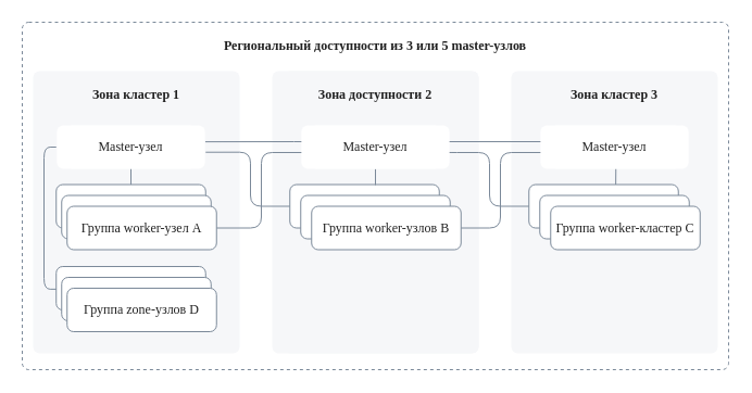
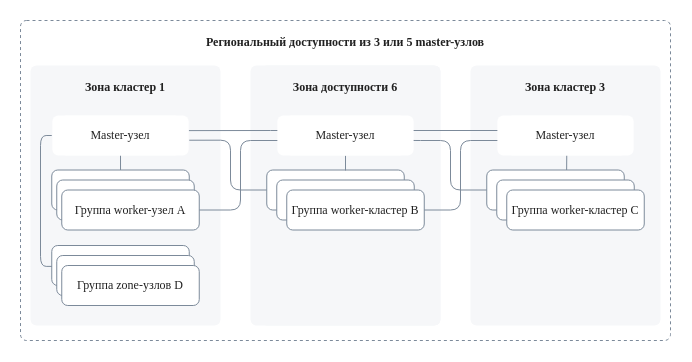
  <mxCell id="0" />
  <mxCell id="1" parent="0" />
  <mxCell id="2" value="" style="group" vertex="1" connectable="0" parent="1"><mxGeometry x="20" y="20" width="650" height="320" as="geometry" /></mxCell>
  <mxCell id="3" value="&lt;font color=&quot;#212121&quot;&gt;Зона кластер&amp;nbsp;3&lt;/font&gt;" style="rounded=1;whiteSpace=wrap;html=1;fontFamily=VK Sans Display;strokeColor=none;arcsize=12;fillColor=#F6F7F9;spacing=10;verticalAlign=top;spacingTop=0;spacingLeft=0;spacingRight=0;fontStyle=1;arcSize=12;absoluteArcSize=1;container=0;" vertex="1" parent="2"><mxGeometry x="450" y="45" width="190" height="260" as="geometry" /></mxCell>
  <mxCell id="4" value="&lt;font color=&quot;#212121&quot;&gt;Зона кластер&amp;nbsp;1&lt;/font&gt;" style="rounded=1;whiteSpace=wrap;html=1;fontFamily=VK Sans Display;strokeColor=none;arcsize=12;fillColor=#F6F7F9;spacing=10;verticalAlign=top;spacingTop=0;spacingLeft=0;spacingRight=0;fontStyle=1;arcSize=12;absoluteArcSize=1;container=0;" vertex="1" parent="2"><mxGeometry x="10" y="45" width="190" height="260" as="geometry" /></mxCell>
  <mxCell id="5" value="&lt;font color=&quot;#212121&quot;&gt;Availility zone 2&lt;/font&gt;" style="rounded=1;whiteSpace=wrap;html=1;fontFamily=VK Sans Display;strokeColor=none;arcsize=12;fillColor=#F6F7F9;spacing=10;verticalAlign=top;spacingTop=0;spacingLeft=0;spacingRight=0;fontStyle=1;arcSize=12;absoluteArcSize=1;container=0;" vertex="1" parent="2"><mxGeometry x="240" y="45" width="180" height="260" as="geometry" /></mxCell>
  <mxCell id="6" style="edgeStyle=orthogonalEdgeStyle;shape=connector;rounded=1;orthogonalLoop=1;jettySize=auto;html=1;labelBackgroundColor=default;strokeColor=#7C8A9A;strokeWidth=1;fontFamily=VK Sans Display;fontSize=16;fontColor=#212121;startArrow=none;startFill=0;endArrow=open;endFill=0;" edge="1" parent="2"><mxGeometry relative="1" as="geometry"><mxPoint x="325.0" y="135" as="sourcePoint" /><mxPoint x="325" y="165" as="targetPoint" /></mxGeometry></mxCell>
  <mxCell id="7" value="&lt;font color=&quot;#212121&quot;&gt;Master-узел&lt;/font&gt;" style="rounded=1;whiteSpace=wrap;html=1;fontFamily=VK Sans Display;strokeColor=none;arcsize=12;fillColor=#FFFFFF;spacing=0;spacingTop=12;spacingBottom=12;arcSize=12;absoluteArcSize=1;container=0;" vertex="1" parent="2"><mxGeometry x="40" y="95" width="120" height="40" as="geometry" /></mxCell>
  <mxCell id="8" style="edgeStyle=orthogonalEdgeStyle;shape=connector;rounded=1;orthogonalLoop=1;jettySize=auto;html=1;labelBackgroundColor=default;strokeColor=#7C8A9A;strokeWidth=1;fontFamily=VK Sans Display;fontSize=16;fontColor=#212121;startArrow=none;startFill=0;endArrow=none;endFill=0;exitX=0.5;exitY=1;exitDx=0;exitDy=0;entryX=0.573;entryY=0.013;entryDx=0;entryDy=0;entryPerimeter=0;" edge="1" parent="2" source="7"><mxGeometry relative="1" as="geometry"><mxPoint x="80" y="135" as="sourcePoint" /><mxPoint x="100.037" y="150.02" as="targetPoint" /><Array as="points" /></mxGeometry></mxCell>
  <mxCell id="9" value="&lt;font color=&quot;#212121&quot;&gt;Node 1&lt;/font&gt;" style="rounded=1;whiteSpace=wrap;html=1;fontFamily=VK Sans Display;strokeColor=#7C8A9A;arcsize=12;fillColor=#FFFFFF;spacing=0;spacingTop=12;spacingBottom=12;arcSize=12;absoluteArcSize=1;strokeWidth=1;container=0;" vertex="1" parent="2"><mxGeometry x="31.25" y="149.5" width="137.5" height="40" as="geometry" /></mxCell>
  <mxCell id="10" value="&lt;font color=&quot;#212121&quot;&gt;Node 1&lt;/font&gt;" style="rounded=1;whiteSpace=wrap;html=1;fontFamily=VK Sans Display;strokeColor=#7C8A9A;arcsize=12;fillColor=#FFFFFF;spacing=0;spacingTop=12;spacingBottom=12;arcSize=12;absoluteArcSize=1;strokeWidth=1;container=0;" vertex="1" parent="2"><mxGeometry x="36.25" y="159.5" width="137.5" height="40" as="geometry" /></mxCell>
  <mxCell id="11" value="&lt;font color=&quot;#212121&quot;&gt;Группа worker-узел А&lt;/font&gt;" style="rounded=1;whiteSpace=wrap;html=1;fontFamily=VK Sans Display;strokeColor=#7C8A9A;arcsize=12;fillColor=#FFFFFF;spacing=0;spacingTop=12;spacingBottom=12;arcSize=12;absoluteArcSize=1;strokeWidth=1;container=0;" vertex="1" parent="2"><mxGeometry x="41.25" y="169.5" width="137.5" height="40" as="geometry" /></mxCell>
  <mxCell id="12" value="&lt;font color=&quot;#212121&quot;&gt;Node 1&lt;/font&gt;" style="rounded=1;whiteSpace=wrap;html=1;fontFamily=VK Sans Display;strokeColor=#7C8A9A;arcsize=12;fillColor=#FFFFFF;spacing=0;spacingTop=12;spacingBottom=12;arcSize=12;absoluteArcSize=1;strokeWidth=1;container=0;" vertex="1" parent="2"><mxGeometry x="31.25" y="225" width="137.5" height="40" as="geometry" /></mxCell>
  <mxCell id="13" value="&lt;font color=&quot;#212121&quot;&gt;Node 1&lt;/font&gt;" style="rounded=1;whiteSpace=wrap;html=1;fontFamily=VK Sans Display;strokeColor=#7C8A9A;arcsize=12;fillColor=#FFFFFF;spacing=0;spacingTop=12;spacingBottom=12;arcSize=12;absoluteArcSize=1;strokeWidth=1;container=0;" vertex="1" parent="2"><mxGeometry x="36.25" y="235" width="137.5" height="40" as="geometry" /></mxCell>
  <mxCell id="14" value="&lt;span style=&quot;color: rgb(33, 33, 33);&quot;&gt;Группа zone-узлов&amp;nbsp;D&lt;/span&gt;" style="rounded=1;whiteSpace=wrap;html=1;fontFamily=VK Sans Display;strokeColor=#7C8A9A;arcsize=12;fillColor=#FFFFFF;spacing=0;spacingTop=12;spacingBottom=12;arcSize=12;absoluteArcSize=1;strokeWidth=1;container=0;" vertex="1" parent="2"><mxGeometry x="41.25" y="245" width="137.5" height="40" as="geometry" /></mxCell>
- <mxCell id="15" value="&lt;font color=&quot;#212121&quot;&gt;Зона доступности&amp;nbsp;2&lt;/font&gt;" style="rounded=1;whiteSpace=wrap;html=1;fontFamily=VK Sans Display;strokeColor=none;arcsize=12;fillColor=#F6F7F9;spacing=10;verticalAlign=top;spacingTop=0;spacingLeft=0;spacingRight=0;fontStyle=1;arcSize=12;absoluteArcSize=1;container=0;" vertex="1" parent="2"><mxGeometry x="230" y="45" width="190" height="260" as="geometry" /></mxCell>
+ <mxCell id="15" value="&lt;font color=&quot;#212121&quot;&gt;Зона доступности&amp;nbsp;6&lt;/font&gt;" style="rounded=1;whiteSpace=wrap;html=1;fontFamily=VK Sans Display;strokeColor=none;arcsize=12;fillColor=#F6F7F9;spacing=10;verticalAlign=top;spacingTop=0;spacingLeft=0;spacingRight=0;fontStyle=1;arcSize=12;absoluteArcSize=1;container=0;" vertex="1" parent="2"><mxGeometry x="230" y="45" width="190" height="260" as="geometry" /></mxCell>
  <mxCell id="16" value="&lt;font color=&quot;#212121&quot;&gt;Node 1&lt;/font&gt;" style="rounded=1;whiteSpace=wrap;html=1;fontFamily=VK Sans Display;strokeColor=#7C8A9A;arcsize=12;fillColor=#FFFFFF;spacing=0;spacingTop=12;spacingBottom=12;arcSize=12;absoluteArcSize=1;strokeWidth=1;container=0;" vertex="1" parent="2"><mxGeometry x="246.25" y="149.5" width="137.5" height="40" as="geometry" /></mxCell>
  <mxCell id="17" value="&lt;font color=&quot;#212121&quot;&gt;Node 1&lt;/font&gt;" style="rounded=1;whiteSpace=wrap;html=1;fontFamily=VK Sans Display;strokeColor=#7C8A9A;arcsize=12;fillColor=#FFFFFF;spacing=0;spacingTop=12;spacingBottom=12;arcSize=12;absoluteArcSize=1;strokeWidth=1;container=0;" vertex="1" parent="2"><mxGeometry x="256.25" y="159.5" width="137.5" height="40" as="geometry" /></mxCell>
- <mxCell id="18" value="&lt;font color=&quot;#212121&quot;&gt;Группа worker-узлов&amp;nbsp;B&lt;/font&gt;" style="rounded=1;whiteSpace=wrap;html=1;fontFamily=VK Sans Display;strokeColor=#7C8A9A;arcsize=12;fillColor=#FFFFFF;spacing=0;spacingTop=12;spacingBottom=12;arcSize=12;absoluteArcSize=1;strokeWidth=1;container=0;" vertex="1" parent="2"><mxGeometry x="266.25" y="169.5" width="137.5" height="40" as="geometry" /></mxCell>
+ <mxCell id="18" value="&lt;font color=&quot;#212121&quot;&gt;Группа worker-кластер&amp;nbsp;B&lt;/font&gt;" style="rounded=1;whiteSpace=wrap;html=1;fontFamily=VK Sans Display;strokeColor=#7C8A9A;arcsize=12;fillColor=#FFFFFF;spacing=0;spacingTop=12;spacingBottom=12;arcSize=12;absoluteArcSize=1;strokeWidth=1;container=0;" vertex="1" parent="2"><mxGeometry x="266.25" y="169.5" width="137.5" height="40" as="geometry" /></mxCell>
  <mxCell id="19" style="edgeStyle=orthogonalEdgeStyle;shape=connector;rounded=1;orthogonalLoop=1;jettySize=auto;html=1;labelBackgroundColor=default;strokeColor=#7C8A9A;strokeWidth=1;fontFamily=VK Sans Display;fontSize=16;fontColor=#212121;startArrow=none;startFill=0;endArrow=none;endFill=0;exitX=0.5;exitY=1;exitDx=0;exitDy=0;" edge="1" parent="2" source="20"><mxGeometry relative="1" as="geometry"><mxPoint x="305" y="135" as="sourcePoint" /><mxPoint x="325" y="150" as="targetPoint" /><Array as="points" /></mxGeometry></mxCell>
  <mxCell id="20" value="&lt;font color=&quot;#212121&quot;&gt;Master&lt;/font&gt;&lt;span style=&quot;color: rgb(33, 33, 33);&quot;&gt;-узел&lt;/span&gt;" style="rounded=1;whiteSpace=wrap;html=1;fontFamily=VK Sans Display;strokeColor=none;arcsize=12;fillColor=#FFFFFF;spacing=0;spacingTop=12;spacingBottom=12;arcSize=12;absoluteArcSize=1;container=0;" vertex="1" parent="2"><mxGeometry x="265" y="95" width="120" height="40" as="geometry" /></mxCell>
  <mxCell id="21" value="&lt;font color=&quot;#212121&quot;&gt;Master&lt;/font&gt;&lt;span style=&quot;color: rgb(33, 33, 33);&quot;&gt;-узел&lt;/span&gt;" style="rounded=1;whiteSpace=wrap;html=1;fontFamily=VK Sans Display;strokeColor=none;arcsize=12;fillColor=#FFFFFF;spacing=0;spacingTop=12;spacingBottom=12;arcSize=12;absoluteArcSize=1;container=0;" vertex="1" parent="2"><mxGeometry x="486.25" y="95" width="120" height="40" as="geometry" /></mxCell>
  <mxCell id="22" style="edgeStyle=orthogonalEdgeStyle;shape=connector;rounded=1;orthogonalLoop=1;jettySize=auto;html=1;labelBackgroundColor=default;strokeColor=#7C8A9A;strokeWidth=1;fontFamily=VK Sans Display;fontSize=16;fontColor=#212121;startArrow=none;startFill=0;endArrow=none;endFill=0;exitX=0.5;exitY=1;exitDx=0;exitDy=0;entryX=0.581;entryY=0.007;entryDx=0;entryDy=0;entryPerimeter=0;" edge="1" parent="2" source="21" target="23"><mxGeometry relative="1" as="geometry"><mxPoint x="525" y="135" as="sourcePoint" /><mxPoint x="525.0" y="165" as="targetPoint" /><Array as="points" /></mxGeometry></mxCell>
  <mxCell id="23" value="&lt;font color=&quot;#212121&quot;&gt;Node 1&lt;/font&gt;" style="rounded=1;whiteSpace=wrap;html=1;fontFamily=VK Sans Display;strokeColor=#7C8A9A;arcsize=12;fillColor=#FFFFFF;spacing=0;spacingTop=12;spacingBottom=12;arcSize=12;absoluteArcSize=1;strokeWidth=1;container=0;" vertex="1" parent="2"><mxGeometry x="466.25" y="149.5" width="137.5" height="40" as="geometry" /></mxCell>
  <mxCell id="24" value="&lt;font color=&quot;#212121&quot;&gt;Node 1&lt;/font&gt;" style="rounded=1;whiteSpace=wrap;html=1;fontFamily=VK Sans Display;strokeColor=#7C8A9A;arcsize=12;fillColor=#FFFFFF;spacing=0;spacingTop=12;spacingBottom=12;arcSize=12;absoluteArcSize=1;strokeWidth=1;container=0;" vertex="1" parent="2"><mxGeometry x="476.25" y="159.5" width="137.5" height="40" as="geometry" /></mxCell>
  <mxCell id="25" value="&lt;font color=&quot;#212121&quot;&gt;Группа worker-кластер&amp;nbsp;C&lt;/font&gt;" style="rounded=1;whiteSpace=wrap;html=1;fontFamily=VK Sans Display;strokeColor=#7C8A9A;arcsize=12;fillColor=#FFFFFF;spacing=0;spacingTop=12;spacingBottom=12;arcSize=12;absoluteArcSize=1;strokeWidth=1;container=0;" vertex="1" parent="2"><mxGeometry x="486.25" y="169.5" width="137.5" height="40" as="geometry" /></mxCell>
  <mxCell id="26" style="edgeStyle=orthogonalEdgeStyle;shape=connector;rounded=1;orthogonalLoop=1;jettySize=auto;html=1;labelBackgroundColor=default;strokeColor=#7C8A9A;strokeWidth=1;fontFamily=VK Sans Display;fontSize=16;fontColor=#212121;startArrow=none;startFill=0;endArrow=none;endFill=0;entryX=1;entryY=0.5;entryDx=0;entryDy=0;" edge="1" parent="2" target="18"><mxGeometry relative="1" as="geometry"><mxPoint x="480" y="120" as="sourcePoint" /><mxPoint x="420" y="195" as="targetPoint" /><Array as="points"><mxPoint x="480" y="120" /><mxPoint x="440" y="120" /><mxPoint x="440" y="190" /><mxPoint x="407" y="190" /></Array></mxGeometry></mxCell>
  <mxCell id="27" style="edgeStyle=orthogonalEdgeStyle;shape=connector;rounded=1;orthogonalLoop=1;jettySize=auto;html=1;labelBackgroundColor=default;strokeColor=#7C8A9A;strokeWidth=1;fontFamily=VK Sans Display;fontSize=16;fontColor=#212121;startArrow=none;startFill=0;endArrow=none;endFill=0;entryX=1;entryY=0.5;entryDx=0;entryDy=0;exitX=0;exitY=0.5;exitDx=0;exitDy=0;" edge="1" parent="2"><mxGeometry relative="1" as="geometry"><mxPoint x="480" y="110" as="sourcePoint" /><mxPoint x="390" y="110" as="targetPoint" /><Array as="points" /></mxGeometry></mxCell>
  <mxCell id="28" style="edgeStyle=orthogonalEdgeStyle;shape=connector;rounded=1;orthogonalLoop=1;jettySize=auto;html=1;labelBackgroundColor=default;strokeColor=#7C8A9A;strokeWidth=1;fontFamily=VK Sans Display;fontSize=16;fontColor=#212121;startArrow=none;startFill=0;endArrow=none;endFill=0;exitX=0;exitY=0.5;exitDx=0;exitDy=0;entryX=1;entryY=0.618;entryDx=0;entryDy=0;entryPerimeter=0;" edge="1" parent="2" source="16"><mxGeometry relative="1" as="geometry"><mxPoint x="252.5" y="177.72" as="sourcePoint" /><mxPoint x="168.75" y="119.72" as="targetPoint" /><Array as="points"><mxPoint x="210" y="169" /><mxPoint x="210" y="120" /></Array></mxGeometry></mxCell>
  <mxCell id="29" style="edgeStyle=orthogonalEdgeStyle;shape=connector;rounded=1;orthogonalLoop=1;jettySize=auto;html=1;labelBackgroundColor=default;strokeColor=#7C8A9A;strokeWidth=1;fontFamily=VK Sans Display;fontSize=16;fontColor=#212121;startArrow=none;startFill=0;endArrow=none;endFill=0;entryX=0.997;entryY=0.378;entryDx=0;entryDy=0;exitX=0;exitY=0.5;exitDx=0;exitDy=0;entryPerimeter=0;" edge="1" parent="2"><mxGeometry relative="1" as="geometry"><mxPoint x="270" y="110" as="sourcePoint" /><mxPoint x="168.337" y="110.12" as="targetPoint" /><Array as="points"><mxPoint x="260" y="110" /></Array></mxGeometry></mxCell>
  <mxCell id="30" style="edgeStyle=orthogonalEdgeStyle;shape=connector;rounded=1;orthogonalLoop=1;jettySize=auto;html=1;labelBackgroundColor=default;strokeColor=#7C8A9A;strokeWidth=1;fontFamily=VK Sans Display;fontSize=16;fontColor=#212121;startArrow=none;startFill=0;endArrow=none;endFill=0;entryX=1;entryY=0.5;entryDx=0;entryDy=0;" edge="1" parent="2" target="11"><mxGeometry relative="1" as="geometry"><mxPoint x="270" y="120" as="sourcePoint" /><mxPoint x="220" y="195" as="targetPoint" /><Array as="points"><mxPoint x="220" y="120" /><mxPoint x="220" y="189" /></Array></mxGeometry></mxCell>
  <mxCell id="31" style="edgeStyle=orthogonalEdgeStyle;shape=connector;rounded=1;orthogonalLoop=1;jettySize=auto;html=1;labelBackgroundColor=default;strokeColor=#7C8A9A;strokeWidth=1;fontFamily=VK Sans Display;fontSize=16;fontColor=#212121;startArrow=none;startFill=0;endArrow=none;endFill=0;entryX=1;entryY=0.617;entryDx=0;entryDy=0;entryPerimeter=0;exitX=0;exitY=0.5;exitDx=0;exitDy=0;" edge="1" parent="2" source="23" target="20"><mxGeometry relative="1" as="geometry"><mxPoint x="460" y="170" as="sourcePoint" /><mxPoint x="390" y="115" as="targetPoint" /><Array as="points"><mxPoint x="430" y="170" /><mxPoint x="430" y="120" /><mxPoint x="390" y="120" /></Array></mxGeometry></mxCell>
  <mxCell id="32" value="Региональный доступности из 3 или 5 master-узлов" style="rounded=1;whiteSpace=wrap;html=1;strokeColor=#7C8A9A;strokeWidth=1;fontColor=#212121;fillColor=none;dashed=1;fontFamily=VK Sans Display;verticalAlign=top;spacing=10;fontStyle=1;arcSize=12;absoluteArcSize=1;container=0;movable=1;resizable=1;rotatable=1;deletable=1;editable=1;locked=0;connectable=1;" vertex="1" parent="2"><mxGeometry width="650" height="320" as="geometry" /></mxCell>
  <mxCell id="33" style="edgeStyle=orthogonalEdgeStyle;shape=connector;rounded=1;orthogonalLoop=1;jettySize=auto;html=1;labelBackgroundColor=default;strokeColor=#7C8A9A;strokeWidth=1;fontFamily=VK Sans Display;fontSize=16;fontColor=#212121;startArrow=none;startFill=0;endArrow=none;endFill=0;entryX=0.001;entryY=0.522;entryDx=0;entryDy=0;exitX=0;exitY=0.5;exitDx=0;exitDy=0;entryPerimeter=0;" edge="1" parent="2" target="12"><mxGeometry relative="1" as="geometry"><mxPoint x="31.25" y="115" as="sourcePoint" /><mxPoint x="-60" y="250" as="targetPoint" /><Array as="points"><mxPoint x="20" y="115" /><mxPoint x="20" y="246" /><mxPoint x="31" y="246" /></Array></mxGeometry></mxCell>
  <mxCell id="34" value="&lt;font color=&quot;#212121&quot;&gt;Master-узел&lt;/font&gt;" style="rounded=1;whiteSpace=wrap;html=1;fontFamily=VK Sans Display;strokeColor=none;arcsize=12;fillColor=#FFFFFF;spacing=0;spacingTop=12;spacingBottom=12;arcSize=12;absoluteArcSize=1;container=0;" vertex="1" parent="2"><mxGeometry x="31.88" y="95" width="136.25" height="40" as="geometry" /></mxCell>
  <mxCell id="35" value="&lt;font color=&quot;#212121&quot;&gt;Master-узел&lt;/font&gt;" style="rounded=1;whiteSpace=wrap;html=1;fontFamily=VK Sans Display;strokeColor=none;arcsize=12;fillColor=#FFFFFF;spacing=0;spacingTop=12;spacingBottom=12;arcSize=12;absoluteArcSize=1;container=0;" vertex="1" parent="2"><mxGeometry x="256.87" y="95" width="136.25" height="40" as="geometry" /></mxCell>
  <mxCell id="36" value="&lt;font color=&quot;#212121&quot;&gt;Master-узел&lt;/font&gt;" style="rounded=1;whiteSpace=wrap;html=1;fontFamily=VK Sans Display;strokeColor=none;arcsize=12;fillColor=#FFFFFF;spacing=0;spacingTop=12;spacingBottom=12;arcSize=12;absoluteArcSize=1;container=0;" vertex="1" parent="2"><mxGeometry x="476.88" y="95" width="136.25" height="40" as="geometry" /></mxCell>
